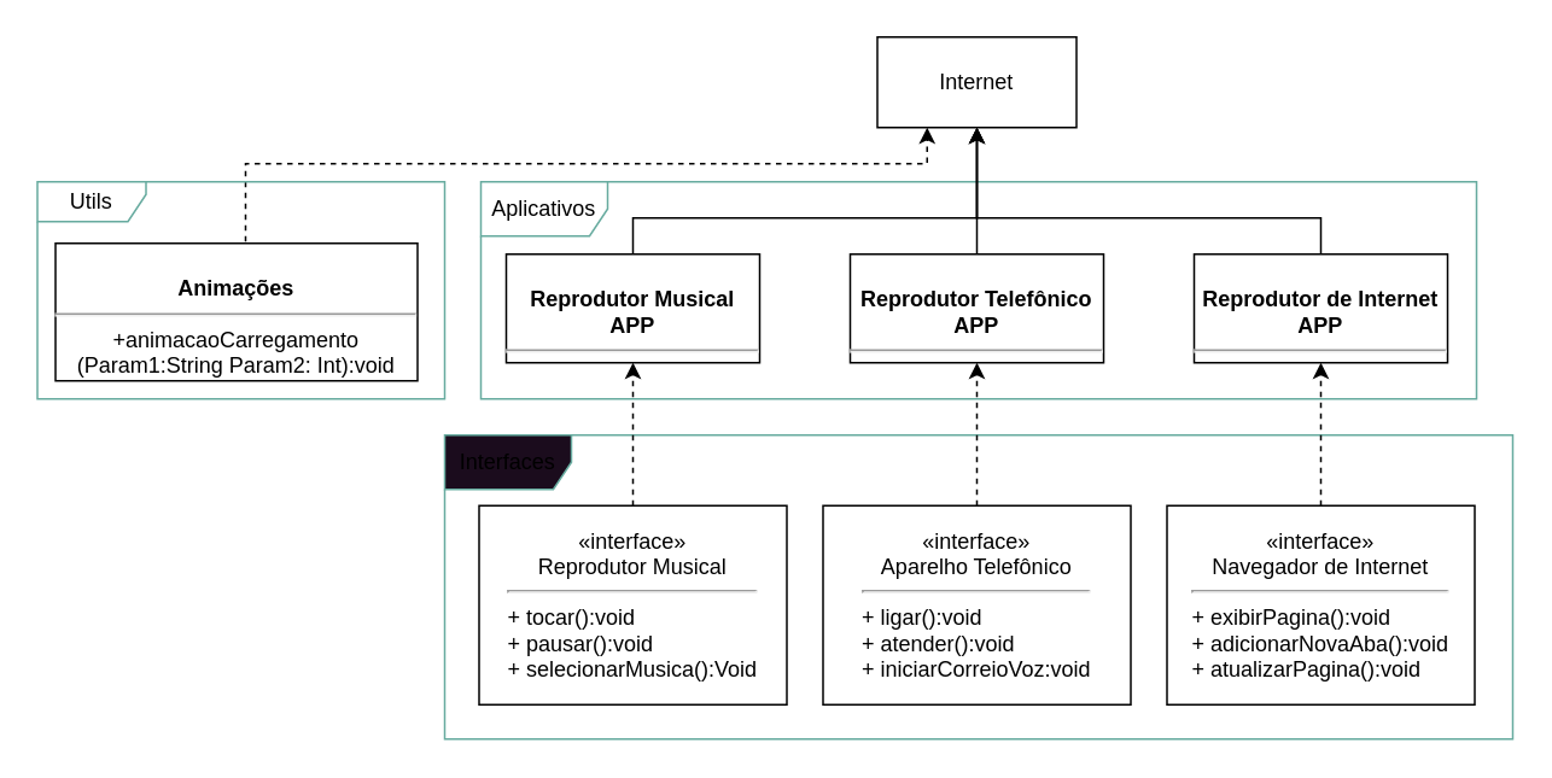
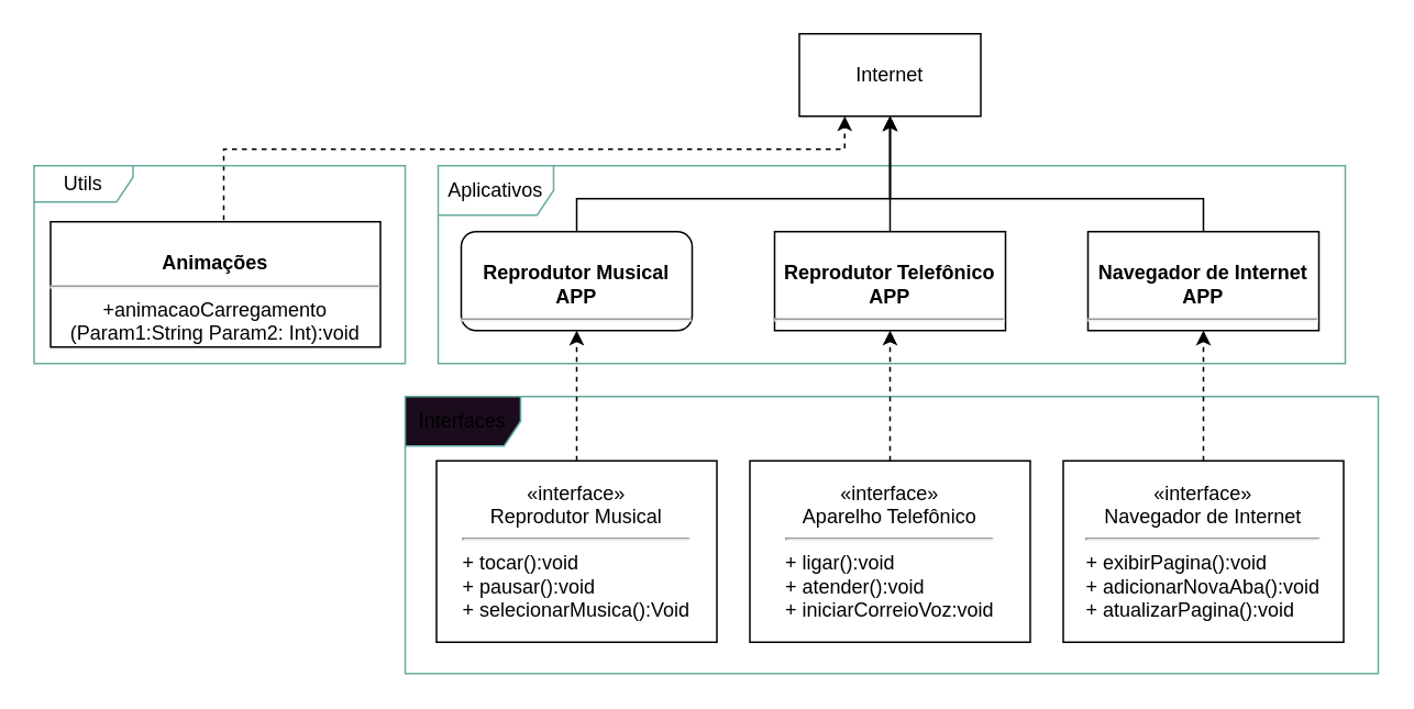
  <mxCell id="0" />
  <mxCell id="1" parent="0" />
  <mxCell id="2" value="Aplicativos" style="shape=umlFrame;whiteSpace=wrap;html=1;pointerEvents=0;width=70;height=30;strokeColor=#67AB9F;" parent="1" vertex="1"><mxGeometry x="265" y="100" width="550" height="120" as="geometry" /></mxCell>
  <mxCell id="3" value="Interfaces" style="shape=umlFrame;whiteSpace=wrap;html=1;pointerEvents=0;width=70;height=30;fillColor=#1B0C1D;strokeColor=#67AB9F;" parent="1" vertex="1"><mxGeometry x="245" y="240" width="590" height="168" as="geometry" /></mxCell>
  <mxCell id="4" value="Internet" style="html=1;whiteSpace=wrap;" parent="1" vertex="1"><mxGeometry x="484" y="20" width="110" height="50" as="geometry" /></mxCell>
  <mxCell id="5" style="edgeStyle=orthogonalEdgeStyle;rounded=0;orthogonalLoop=1;jettySize=auto;html=1;exitX=0.5;exitY=0;exitDx=0;exitDy=0;dashed=1;" parent="1" source="6" target="16" edge="1"><mxGeometry relative="1" as="geometry"><mxPoint x="539" y="238" as="targetPoint" /></mxGeometry></mxCell>
  <mxCell id="6" value="«interface»&lt;br&gt;Aparelho Telefônico&lt;hr&gt;&lt;div style=&quot;text-align: left;&quot;&gt;+ ligar():void&lt;br&gt;+ atender():void&lt;br&gt;+ iniciarCorreioVoz:void&lt;br&gt;&lt;/div&gt;" style="html=1;whiteSpace=wrap;" parent="1" vertex="1"><mxGeometry x="454" y="279" width="170" height="110" as="geometry" /></mxCell>
  <mxCell id="7" style="edgeStyle=orthogonalEdgeStyle;rounded=0;orthogonalLoop=1;jettySize=auto;html=1;exitX=0.5;exitY=0;exitDx=0;exitDy=0;dashed=1;" parent="1" source="8" target="14" edge="1"><mxGeometry relative="1" as="geometry"><mxPoint x="729" y="238" as="targetPoint" /></mxGeometry></mxCell>
  <mxCell id="8" value="«interface»&lt;br&gt;Navegador de Internet&lt;hr&gt;&lt;div style=&quot;text-align: left;&quot;&gt;+ exibirPagina():void&lt;br&gt;+ adicionarNovaAba():void&lt;br&gt;+ atualizarPagina():void&lt;br&gt;&lt;/div&gt;" style="html=1;whiteSpace=wrap;" parent="1" vertex="1"><mxGeometry x="644" y="279" width="170" height="110" as="geometry" /></mxCell>
  <mxCell id="9" value="" style="edgeStyle=orthogonalEdgeStyle;rounded=0;orthogonalLoop=1;jettySize=auto;html=1;dashed=1;entryX=0.5;entryY=1;entryDx=0;entryDy=0;" parent="1" source="10" target="12" edge="1"><mxGeometry relative="1" as="geometry"><mxPoint x="349" y="238" as="targetPoint" /></mxGeometry></mxCell>
  <mxCell id="10" value="«interface»&lt;br&gt;Reprodutor Musical&lt;hr&gt;&lt;div style=&quot;text-align: left;&quot;&gt;&lt;span style=&quot;background-color: initial;&quot;&gt;+ tocar():void&lt;/span&gt;&lt;/div&gt;&lt;div style=&quot;text-align: left;&quot;&gt;&lt;span style=&quot;background-color: initial;&quot;&gt;+ pausar():void&lt;/span&gt;&lt;/div&gt;&lt;div style=&quot;text-align: left;&quot;&gt;&lt;span style=&quot;background-color: initial;&quot;&gt;+ selecionarMusica():Void&lt;/span&gt;&lt;/div&gt;" style="html=1;whiteSpace=wrap;" parent="1" vertex="1"><mxGeometry x="264" y="279" width="170" height="110" as="geometry" /></mxCell>
  <mxCell id="11" style="edgeStyle=orthogonalEdgeStyle;rounded=0;orthogonalLoop=1;jettySize=auto;html=1;exitX=0.5;exitY=0;exitDx=0;exitDy=0;entryX=0.5;entryY=1;entryDx=0;entryDy=0;" parent="1" source="12" target="4" edge="1"><mxGeometry relative="1" as="geometry"><Array as="points"><mxPoint x="349" y="120" /><mxPoint x="539" y="120" /></Array></mxGeometry></mxCell>
- <mxCell id="12" value="&lt;p style=&quot;margin:0px;margin-top:4px;text-align:center;&quot;&gt;&lt;br&gt;&lt;b&gt;Reprodutor Musical APP&lt;/b&gt;&lt;/p&gt;&lt;hr&gt;" style="verticalAlign=top;align=left;overflow=fill;fontSize=12;fontFamily=Helvetica;html=1;whiteSpace=wrap;strokeColor=default;" parent="1" vertex="1"><mxGeometry x="279" y="140" width="140" height="60" as="geometry" /></mxCell>
+ <mxCell id="12" value="&lt;p style=&quot;margin:0px;margin-top:4px;text-align:center;&quot;&gt;&lt;br&gt;&lt;b&gt;Reprodutor Musical APP&lt;/b&gt;&lt;/p&gt;&lt;hr&gt;" style="verticalAlign=top;align=left;overflow=fill;fontSize=12;fontFamily=Helvetica;html=1;whiteSpace=wrap;strokeColor=default;rounded=1;" parent="1" vertex="1"><mxGeometry x="279" y="140" width="140" height="60" as="geometry" /></mxCell>
  <mxCell id="13" style="edgeStyle=orthogonalEdgeStyle;rounded=0;orthogonalLoop=1;jettySize=auto;html=1;exitX=0.5;exitY=0;exitDx=0;exitDy=0;entryX=0.5;entryY=1;entryDx=0;entryDy=0;" parent="1" source="14" target="4" edge="1"><mxGeometry relative="1" as="geometry"><Array as="points"><mxPoint x="729" y="120" /><mxPoint x="539" y="120" /></Array></mxGeometry></mxCell>
- <mxCell id="14" value="&lt;p style=&quot;margin:0px;margin-top:4px;text-align:center;&quot;&gt;&lt;br&gt;&lt;b&gt;Reprodutor de Internet APP&lt;/b&gt;&lt;/p&gt;&lt;hr&gt;" style="verticalAlign=top;align=left;overflow=fill;fontSize=12;fontFamily=Helvetica;html=1;whiteSpace=wrap;" parent="1" vertex="1"><mxGeometry x="659" y="140" width="140" height="60" as="geometry" /></mxCell>
+ <mxCell id="14" value="&lt;p style=&quot;margin:0px;margin-top:4px;text-align:center;&quot;&gt;&lt;br&gt;&lt;b&gt;Navegador de Internet APP&lt;/b&gt;&lt;/p&gt;&lt;hr&gt;" style="verticalAlign=top;align=left;overflow=fill;fontSize=12;fontFamily=Helvetica;html=1;whiteSpace=wrap;" parent="1" vertex="1"><mxGeometry x="659" y="140" width="140" height="60" as="geometry" /></mxCell>
  <mxCell id="15" style="edgeStyle=orthogonalEdgeStyle;rounded=0;orthogonalLoop=1;jettySize=auto;html=1;exitX=0.5;exitY=0;exitDx=0;exitDy=0;entryX=0.5;entryY=1;entryDx=0;entryDy=0;" parent="1" source="16" target="4" edge="1"><mxGeometry relative="1" as="geometry" /></mxCell>
  <mxCell id="16" value="&lt;p style=&quot;margin:0px;margin-top:4px;text-align:center;&quot;&gt;&lt;br&gt;&lt;b&gt;Reprodutor Telefônico APP&lt;/b&gt;&lt;/p&gt;&lt;hr&gt;" style="verticalAlign=top;align=left;overflow=fill;fontSize=12;fontFamily=Helvetica;html=1;whiteSpace=wrap;strokeColor=default;" parent="1" vertex="1"><mxGeometry x="469" y="140" width="140" height="60" as="geometry" /></mxCell>
  <mxCell id="17" style="edgeStyle=orthogonalEdgeStyle;rounded=0;orthogonalLoop=1;jettySize=auto;html=1;exitX=0.5;exitY=0;exitDx=0;exitDy=0;entryX=0.25;entryY=1;entryDx=0;entryDy=0;dashed=1;" edge="1" parent="1" source="18" target="4"><mxGeometry relative="1" as="geometry"><Array as="points"><mxPoint x="135" y="90" /><mxPoint x="512" y="90" /></Array></mxGeometry></mxCell>
  <mxCell id="18" value="&lt;p style=&quot;margin: 4px 0px 0px;&quot;&gt;&lt;br&gt;&lt;b&gt;Animações&lt;/b&gt;&lt;/p&gt;&lt;hr&gt;&lt;div style=&quot;&quot;&gt;&lt;span style=&quot;background-color: initial;&quot;&gt;+animacaoCarregamento&lt;br&gt;(Param1:String Param2: Int):void&lt;/span&gt;&lt;/div&gt;" style="verticalAlign=top;align=center;overflow=fill;fontSize=12;fontFamily=Helvetica;html=1;whiteSpace=wrap;" parent="1" vertex="1"><mxGeometry x="30" y="134" width="200" height="76" as="geometry" /></mxCell>
  <mxCell id="19" style="edgeStyle=orthogonalEdgeStyle;rounded=0;orthogonalLoop=1;jettySize=auto;html=1;exitX=0.5;exitY=1;exitDx=0;exitDy=0;" parent="1" source="18" target="18" edge="1"><mxGeometry relative="1" as="geometry" /></mxCell>
  <mxCell id="20" value="Utils" style="shape=umlFrame;whiteSpace=wrap;html=1;pointerEvents=0;width=60;height=22;strokeColor=#67AB9F;" parent="1" vertex="1"><mxGeometry x="20" y="100" width="225" height="120" as="geometry" /></mxCell>
